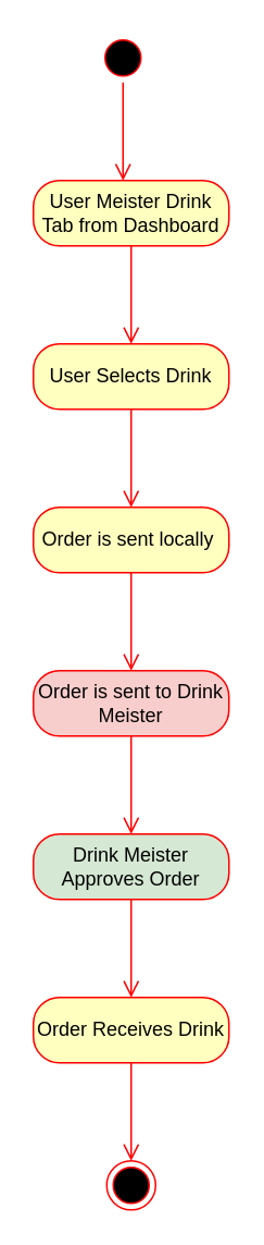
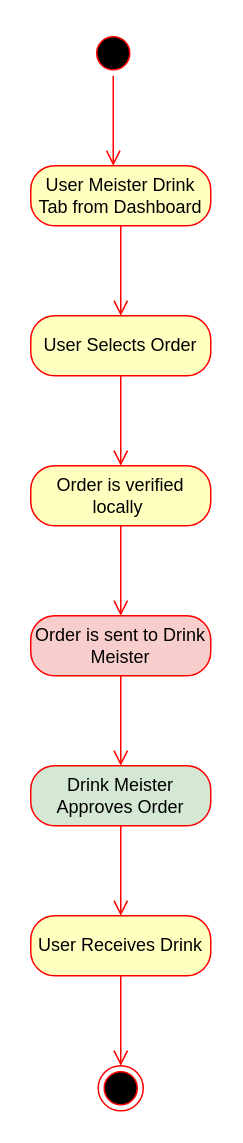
  <mxCell id="0" />
  <mxCell id="1" parent="0" />
  <mxCell id="2" value="" style="ellipse;html=1;shape=startState;fillColor=#000000;strokeColor=#ff0000;" vertex="1" parent="1"><mxGeometry x="60" y="20" width="30" height="30" as="geometry" /></mxCell>
  <mxCell id="3" value="" style="edgeStyle=orthogonalEdgeStyle;html=1;verticalAlign=bottom;endArrow=open;endSize=8;strokeColor=#ff0000;" edge="1" source="2" parent="1"><mxGeometry relative="1" as="geometry"><mxPoint x="75" y="110" as="targetPoint" /></mxGeometry></mxCell>
  <mxCell id="4" value="User Meister Drink Tab from Dashboard" style="rounded=1;whiteSpace=wrap;html=1;arcSize=40;fontColor=#000000;fillColor=#ffffc0;strokeColor=#ff0000;" vertex="1" parent="1"><mxGeometry x="20" y="110" width="120" height="40" as="geometry" /></mxCell>
  <mxCell id="5" value="" style="edgeStyle=orthogonalEdgeStyle;html=1;verticalAlign=bottom;endArrow=open;endSize=8;strokeColor=#ff0000;" edge="1" source="4" parent="1"><mxGeometry relative="1" as="geometry"><mxPoint x="80" y="210" as="targetPoint" /></mxGeometry></mxCell>
- <mxCell id="6" value="User Selects Drink" style="rounded=1;whiteSpace=wrap;html=1;arcSize=40;fontColor=#000000;fillColor=#ffffc0;strokeColor=#ff0000;" vertex="1" parent="1"><mxGeometry x="20" y="210" width="120" height="40" as="geometry" /></mxCell>
+ <mxCell id="6" value="User Selects Order" style="rounded=1;whiteSpace=wrap;html=1;arcSize=40;fontColor=#000000;fillColor=#ffffc0;strokeColor=#ff0000;" vertex="1" parent="1"><mxGeometry x="20" y="210" width="120" height="40" as="geometry" /></mxCell>
  <mxCell id="7" value="" style="edgeStyle=orthogonalEdgeStyle;html=1;verticalAlign=bottom;endArrow=open;endSize=8;strokeColor=#ff0000;" edge="1" source="6" parent="1"><mxGeometry relative="1" as="geometry"><mxPoint x="80" y="310" as="targetPoint" /></mxGeometry></mxCell>
  <mxCell id="8" value="Order is sent to Drink Meister" style="rounded=1;whiteSpace=wrap;html=1;arcSize=40;fontColor=#000000;fillColor=#f8cecc;strokeColor=#ff0000;" vertex="1" parent="1"><mxGeometry x="20" y="410" width="120" height="40" as="geometry" /></mxCell>
  <mxCell id="9" value="" style="edgeStyle=orthogonalEdgeStyle;html=1;verticalAlign=bottom;endArrow=open;endSize=8;strokeColor=#ff0000;" edge="1" source="8" parent="1"><mxGeometry relative="1" as="geometry"><mxPoint x="80" y="510" as="targetPoint" /></mxGeometry></mxCell>
  <mxCell id="10" value="Drink Meister Approves Order" style="rounded=1;whiteSpace=wrap;html=1;arcSize=40;fontColor=#000000;fillColor=#d5e8d4;strokeColor=#ff0000;" vertex="1" parent="1"><mxGeometry x="20" y="510" width="120" height="40" as="geometry" /></mxCell>
  <mxCell id="11" value="" style="edgeStyle=orthogonalEdgeStyle;html=1;verticalAlign=bottom;endArrow=open;endSize=8;strokeColor=#ff0000;" edge="1" source="10" parent="1"><mxGeometry relative="1" as="geometry"><mxPoint x="80" y="610" as="targetPoint" /></mxGeometry></mxCell>
- <mxCell id="12" value="Order Receives Drink" style="rounded=1;whiteSpace=wrap;html=1;arcSize=40;fontColor=#000000;fillColor=#ffffc0;strokeColor=#ff0000;" vertex="1" parent="1"><mxGeometry x="20" y="610" width="120" height="40" as="geometry" /></mxCell>
+ <mxCell id="12" value="User Receives Drink" style="rounded=1;whiteSpace=wrap;html=1;arcSize=40;fontColor=#000000;fillColor=#ffffc0;strokeColor=#ff0000;" vertex="1" parent="1"><mxGeometry x="20" y="610" width="120" height="40" as="geometry" /></mxCell>
  <mxCell id="13" value="" style="edgeStyle=orthogonalEdgeStyle;html=1;verticalAlign=bottom;endArrow=open;endSize=8;strokeColor=#ff0000;" edge="1" source="12" parent="1"><mxGeometry relative="1" as="geometry"><mxPoint x="80" y="710" as="targetPoint" /></mxGeometry></mxCell>
- <mxCell id="14" value="Order is sent locally&amp;nbsp;" style="rounded=1;whiteSpace=wrap;html=1;arcSize=40;fontColor=#000000;fillColor=#ffffc0;strokeColor=#ff0000;" vertex="1" parent="1"><mxGeometry x="20" y="310" width="120" height="40" as="geometry" /></mxCell>
+ <mxCell id="14" value="Order is verified locally&amp;nbsp;" style="rounded=1;whiteSpace=wrap;html=1;arcSize=40;fontColor=#000000;fillColor=#ffffc0;strokeColor=#ff0000;" vertex="1" parent="1"><mxGeometry x="20" y="310" width="120" height="40" as="geometry" /></mxCell>
  <mxCell id="15" value="" style="edgeStyle=orthogonalEdgeStyle;html=1;verticalAlign=bottom;endArrow=open;endSize=8;strokeColor=#ff0000;" edge="1" source="14" parent="1"><mxGeometry relative="1" as="geometry"><mxPoint x="80" y="410" as="targetPoint" /></mxGeometry></mxCell>
  <mxCell id="16" value="" style="ellipse;html=1;shape=endState;fillColor=#000000;strokeColor=#ff0000;" vertex="1" parent="1"><mxGeometry x="65" y="710" width="30" height="30" as="geometry" /></mxCell>
